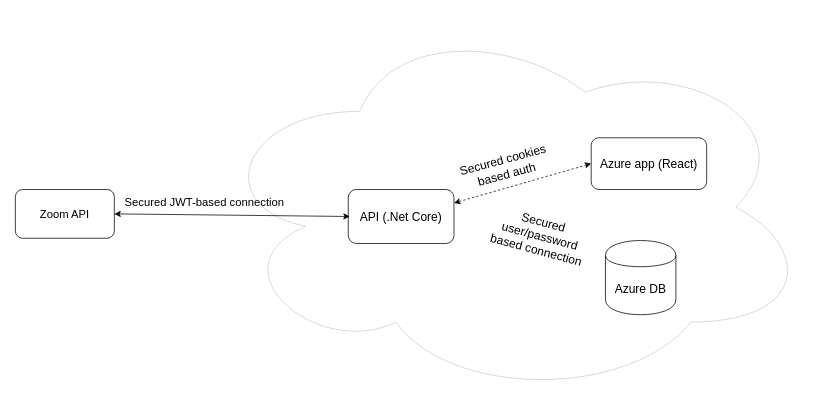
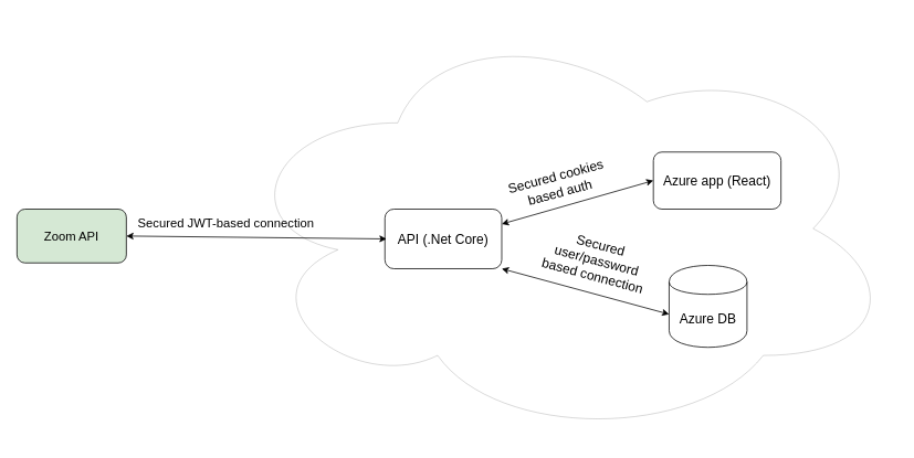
  <mxCell id="0" />
  <mxCell id="1" parent="0" />
  <mxCell id="2" value="" style="ellipse;shape=cloud;whiteSpace=wrap;html=1;fontSize=15;textOpacity=50;opacity=20;" vertex="1" parent="1"><mxGeometry x="279" y="20" width="802" height="511" as="geometry" /></mxCell>
- <mxCell id="3" value="Zoom API" style="rounded=1;whiteSpace=wrap;html=1;fontSize=15;" vertex="1" parent="1"><mxGeometry x="20" y="252" width="132" height="65" as="geometry" /></mxCell>
+ <mxCell id="3" value="Zoom API" style="rounded=1;whiteSpace=wrap;html=1;fontSize=15;fillColor=#d5e8d4;" vertex="1" parent="1"><mxGeometry x="20" y="252" width="132" height="65" as="geometry" /></mxCell>
  <mxCell id="4" value="API (.Net Core)" style="rounded=1;whiteSpace=wrap;html=1;fontSize=16;" vertex="1" parent="1"><mxGeometry x="464" y="252" width="141" height="72" as="geometry" /></mxCell>
  <mxCell id="5" value="Azure DB" style="shape=cylinder;whiteSpace=wrap;html=1;boundedLbl=1;backgroundOutline=1;fontSize=16;" vertex="1" parent="1"><mxGeometry x="807" y="320" width="94" height="99" as="geometry" /></mxCell>
  <mxCell id="6" value="Azure app (React)" style="rounded=1;whiteSpace=wrap;html=1;fontSize=16;" vertex="1" parent="1"><mxGeometry x="788" y="183" width="154" height="69" as="geometry" /></mxCell>
- <mxCell id="8" value="" style="endArrow=classic;startArrow=classic;html=1;shadow=0;fontSize=20;exitX=0;exitY=0.5;exitDx=0;exitDy=0;entryX=1;entryY=0.25;entryDx=0;entryDy=0;dashed=1;" edge="1" parent="1" source="6" target="4"><mxGeometry width="50" height="50" relative="1" as="geometry"><mxPoint x="558" y="338" as="sourcePoint" /><mxPoint x="608" y="288" as="targetPoint" /></mxGeometry></mxCell>
+ <mxCell id="7" value="" style="endArrow=classic;startArrow=classic;html=1;shadow=0;fontSize=20;exitX=0;exitY=0.596;exitDx=0;exitDy=0;exitPerimeter=0;entryX=1;entryY=1;entryDx=0;entryDy=0;" edge="1" parent="1" source="5" target="4"><mxGeometry width="50" height="50" relative="1" as="geometry"><mxPoint x="558" y="338" as="sourcePoint" /><mxPoint x="608" y="288" as="targetPoint" /></mxGeometry></mxCell>
+ <mxCell id="8" value="" style="endArrow=classic;startArrow=classic;html=1;shadow=0;fontSize=20;exitX=0;exitY=0.5;exitDx=0;exitDy=0;entryX=1;entryY=0.25;entryDx=0;entryDy=0;" edge="1" parent="1" source="6" target="4"><mxGeometry width="50" height="50" relative="1" as="geometry"><mxPoint x="558" y="338" as="sourcePoint" /><mxPoint x="608" y="288" as="targetPoint" /></mxGeometry></mxCell>
  <mxCell id="9" value="" style="endArrow=classic;startArrow=classic;html=1;shadow=0;fontSize=20;exitX=1;exitY=0.5;exitDx=0;exitDy=0;" edge="1" parent="1" source="3"><mxGeometry width="50" height="50" relative="1" as="geometry"><mxPoint x="558" y="338" as="sourcePoint" /><mxPoint x="466" y="288" as="targetPoint" /></mxGeometry></mxCell>
  <mxCell id="10" value="&lt;span style=&quot;font-size: 15px&quot;&gt;Secured JWT-based connection&lt;/span&gt;" style="text;html=1;align=center;verticalAlign=middle;resizable=0;points=[];autosize=1;fontSize=20;" vertex="1" parent="1"><mxGeometry x="160" y="252" width="223" height="30" as="geometry" /></mxCell>
  <mxCell id="11" value="Secured cookies based auth" style="text;html=1;strokeColor=none;fillColor=none;align=center;verticalAlign=middle;whiteSpace=wrap;rounded=0;fontSize=16;rotation=-15;" vertex="1" parent="1"><mxGeometry x="600" y="212" width="146" height="20" as="geometry" /></mxCell>
  <mxCell id="12" value="Secured user/password based connection" style="text;html=1;strokeColor=none;fillColor=none;align=center;verticalAlign=middle;whiteSpace=wrap;rounded=0;fontSize=16;rotation=15;" vertex="1" parent="1"><mxGeometry x="647" y="304" width="146" height="20" as="geometry" /></mxCell>
